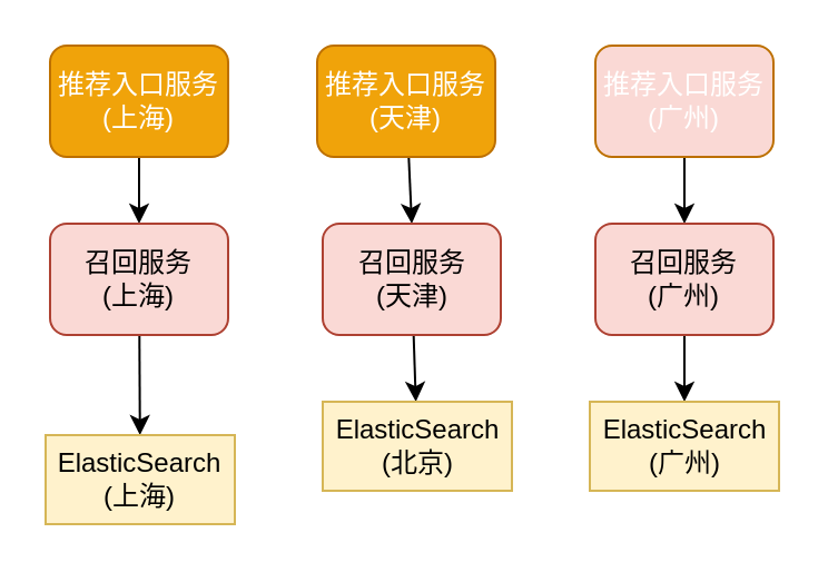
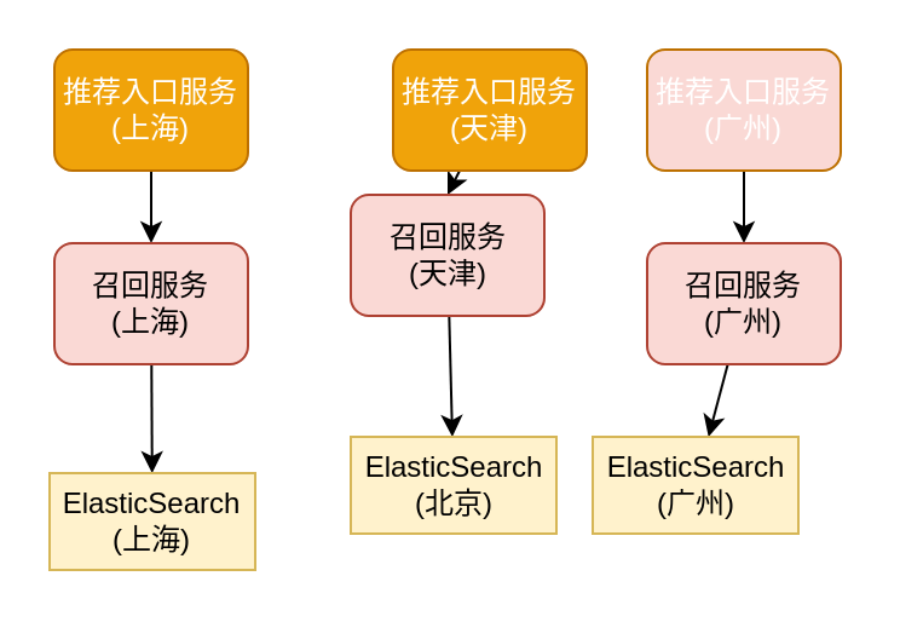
  <mxCell id="0" />
  <mxCell id="1" parent="0" />
  <mxCell id="2" value="" style="edgeStyle=none;rounded=0;orthogonalLoop=1;jettySize=auto;html=1;entryX=0.5;entryY=0;entryDx=0;entryDy=0;" edge="1" parent="1" source="3" target="13"><mxGeometry relative="1" as="geometry" /></mxCell>
  <mxCell id="3" value="推荐入口服务&lt;br&gt;(广州)" style="rounded=1;whiteSpace=wrap;html=1;fillColor=#fad9d5;strokeColor=#BD7000;fontColor=#ffffff;" vertex="1" parent="1"><mxGeometry x="267" y="20" width="80" height="50" as="geometry" /></mxCell>
  <mxCell id="4" value="" style="edgeStyle=none;rounded=0;orthogonalLoop=1;jettySize=auto;html=1;entryX=0.5;entryY=0;entryDx=0;entryDy=0;" edge="1" parent="1" source="5" target="11"><mxGeometry relative="1" as="geometry" /></mxCell>
- <mxCell id="5" value="推荐入口服务&lt;br&gt;(天津)" style="rounded=1;whiteSpace=wrap;html=1;fillColor=#f0a30a;strokeColor=#BD7000;fontColor=#ffffff;" vertex="1" parent="1"><mxGeometry x="142" y="20" width="80" height="50" as="geometry" /></mxCell>
+ <mxCell id="5" value="推荐入口服务&lt;br&gt;(天津)" style="rounded=1;whiteSpace=wrap;html=1;fillColor=#f0a30a;strokeColor=#BD7000;fontColor=#ffffff;" vertex="1" parent="1"><mxGeometry x="162" y="20" width="80" height="50" as="geometry" /></mxCell>
  <mxCell id="6" value="" style="edgeStyle=none;rounded=0;orthogonalLoop=1;jettySize=auto;html=1;entryX=0.5;entryY=0;entryDx=0;entryDy=0;" edge="1" parent="1" source="7" target="9"><mxGeometry relative="1" as="geometry" /></mxCell>
  <mxCell id="7" value="推荐入口服务&lt;br&gt;(上海)" style="rounded=1;whiteSpace=wrap;html=1;fillColor=#f0a30a;strokeColor=#BD7000;fontColor=#ffffff;" vertex="1" parent="1"><mxGeometry x="22" y="20" width="80" height="50" as="geometry" /></mxCell>
  <mxCell id="8" value="" style="edgeStyle=none;rounded=0;orthogonalLoop=1;jettySize=auto;html=1;" edge="1" parent="1" source="9" target="14"><mxGeometry relative="1" as="geometry" /></mxCell>
  <mxCell id="9" value="召回服务&lt;br&gt;(上海)" style="rounded=1;whiteSpace=wrap;html=1;fillColor=#fad9d5;strokeColor=#ae4132;" vertex="1" parent="1"><mxGeometry x="22" y="100" width="80" height="50" as="geometry" /></mxCell>
  <mxCell id="10" value="" style="edgeStyle=none;rounded=0;orthogonalLoop=1;jettySize=auto;html=1;" edge="1" parent="1" source="11" target="15"><mxGeometry relative="1" as="geometry" /></mxCell>
- <mxCell id="11" value="召回服务&lt;br&gt;(天津)" style="rounded=1;whiteSpace=wrap;html=1;fillColor=#fad9d5;strokeColor=#ae4132;" vertex="1" parent="1"><mxGeometry x="144.5" y="100" width="80" height="50" as="geometry" /></mxCell>
+ <mxCell id="11" value="召回服务&lt;br&gt;(天津)" style="rounded=1;whiteSpace=wrap;html=1;fillColor=#fad9d5;strokeColor=#ae4132;" vertex="1" parent="1"><mxGeometry x="144.5" y="80" width="80" height="50" as="geometry" /></mxCell>
  <mxCell id="12" value="" style="edgeStyle=none;rounded=0;orthogonalLoop=1;jettySize=auto;html=1;" edge="1" parent="1" source="13" target="16"><mxGeometry relative="1" as="geometry" /></mxCell>
  <mxCell id="13" value="召回服务&lt;br&gt;(广州)" style="rounded=1;whiteSpace=wrap;html=1;fillColor=#fad9d5;strokeColor=#ae4132;" vertex="1" parent="1"><mxGeometry x="267" y="100" width="80" height="50" as="geometry" /></mxCell>
  <mxCell id="14" value="ElasticSearch&lt;br&gt;(上海)" style="rounded=0;whiteSpace=wrap;html=1;fillColor=#fff2cc;strokeColor=#d6b656;" vertex="1" parent="1"><mxGeometry x="20" y="195" width="85" height="40" as="geometry" /></mxCell>
  <mxCell id="15" value="ElasticSearch&lt;br&gt;(北京)" style="rounded=0;whiteSpace=wrap;html=1;fillColor=#fff2cc;strokeColor=#d6b656;" vertex="1" parent="1"><mxGeometry x="144.5" y="180" width="85" height="40" as="geometry" /></mxCell>
- <mxCell id="16" value="ElasticSearch&lt;br&gt;(广州)" style="rounded=0;whiteSpace=wrap;html=1;fillColor=#fff2cc;strokeColor=#d6b656;" vertex="1" parent="1"><mxGeometry x="264.5" y="180" width="85" height="40" as="geometry" /></mxCell>
+ <mxCell id="16" value="ElasticSearch&lt;br&gt;(广州)" style="rounded=0;whiteSpace=wrap;html=1;fillColor=#fff2cc;strokeColor=#d6b656;" vertex="1" parent="1"><mxGeometry x="244.5" y="180" width="85" height="40" as="geometry" /></mxCell>
